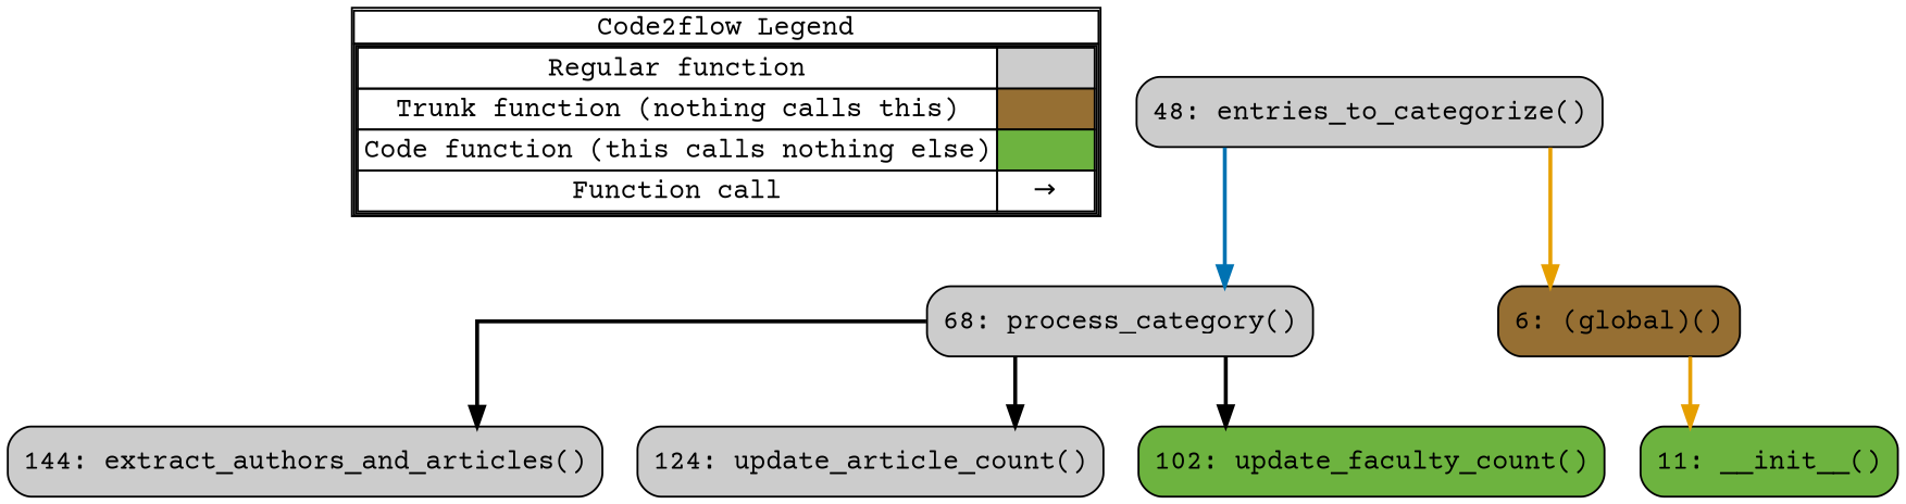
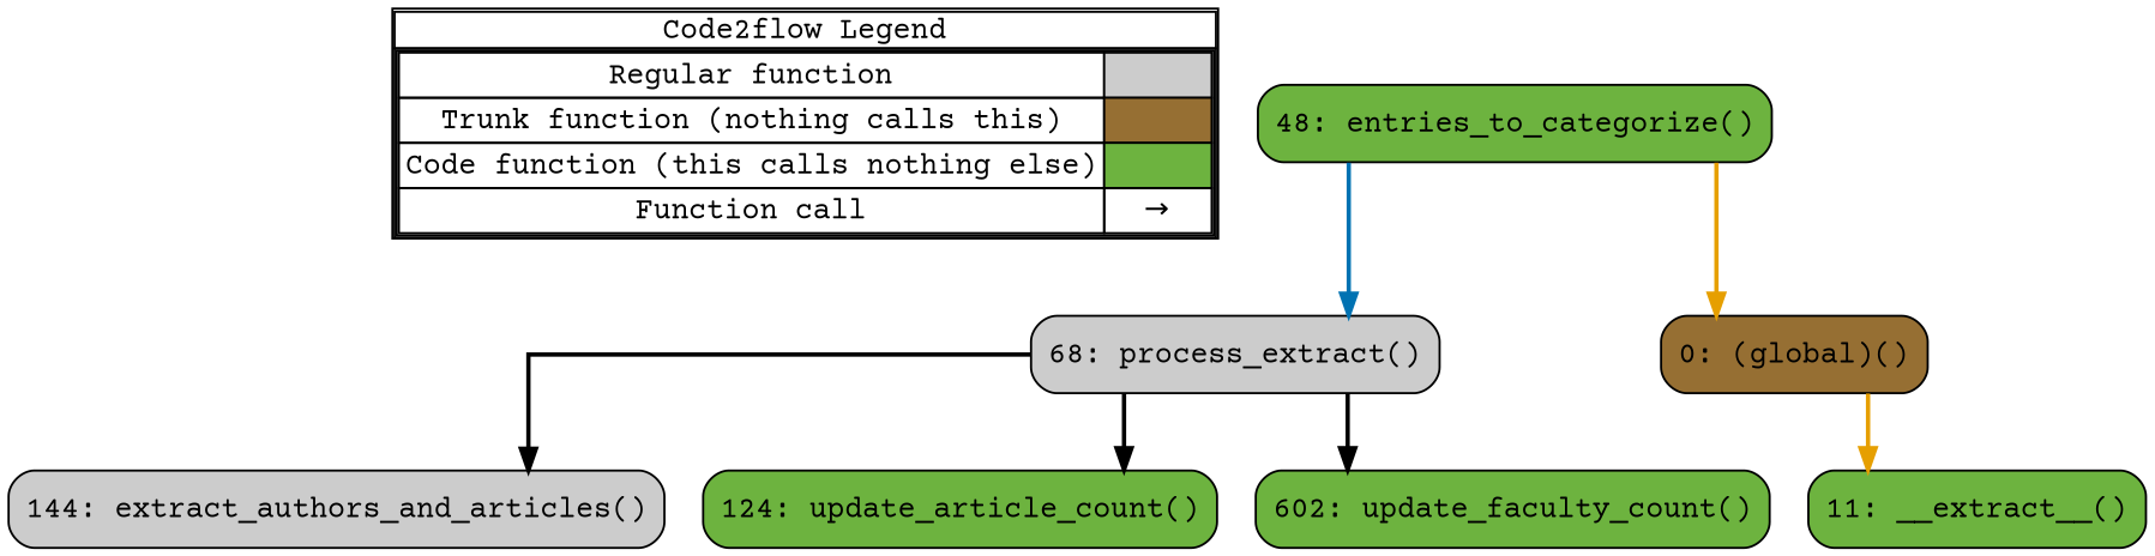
  digraph {
    concentrate=true
    fontname="Courier Prime"
    rankdir=TB
    splines=ortho
    node [fontname="Courier Prime" shape=rect fillcolor="#6db33f" style="rounded,filled"]
    edge [color="#000000" fontname="Courier Prime" penwidth=2]
    n1 [label=<         <table cellspacing="0" cellpadding="0" border="1"><tr><td>Code2flow Legend</td></tr><tr><td>         <table cellspacing="0">         <tr><td>Regular function</td><td width="50px" bgcolor='#cccccc'></td></tr>         <tr><td>Trunk function (nothing calls this)</td><td bgcolor='#966F33'></td></tr>         <tr><td>Code function (this calls nothing else)</td><td bgcolor='#6db33f'></td></tr>         <tr><td>Function call</td><td><font color='black'>&#8594;</font></td></tr>         </table></td></tr></table>         > margin=0 shape=none fillcolor="" style=""]
-   n2 [label="11: __init__()"]
-   n3 [fillcolor="#cccccc" label="48: entries_to_categorize()"]
+   n2 [label="11: __extract__()"]
+   n3 [label="48: entries_to_categorize()"]
    n4 [fillcolor="#cccccc" label="144: extract_authors_and_articles()"]
-   n5 [fillcolor="#cccccc" label="68: process_category()"]
-   n6 [fillcolor="#cccccc" label="124: update_article_count()"]
-   n7 [label="102: update_faculty_count()"]
-   n8 [fillcolor="#966F33" label="6: (global)()"]
+   n5 [fillcolor="#cccccc" label="68: process_extract()"]
+   n6 [label="124: update_article_count()"]
+   n7 [label="602: update_faculty_count()"]
+   n8 [fillcolor="#966F33" label="0: (global)()"]
    subgraph sub_1 {
      label=legend
      rank=min
      n1
    }
    subgraph sub_2 {
      label="File: WoS_Classification"
      style=dotted
      n8
      subgraph sub_3 {
        label="Class: WosCategorization"
        style=dotted
        n2
        n3
        n4
        n5
        n6
        n7
      }
    }
    n3 -> n5 [color="#0072B2"]
    n3 -> n8 [color="#E69F00"]
    n5 -> n4
    n5 -> n6
    n5 -> n7
    n8 -> n2 [color="#E69F00"]
  }
